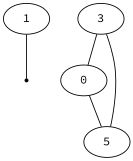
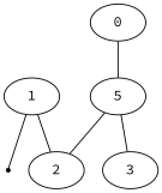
  graph {
    fontname="Source Code Pro"
    node [fontname="Source Code Pro"]
    edge [fontname="Source Code Pro"]
    n1 [label=1]
+   n2 [label=2]
    factor0 [shape=point]
    n4 [label=3]
    n5 [label=0]
    n6 [label=5]
+   n1 -- n2
    n1 -- factor0
-   n4 -- n5
    n5 -- n6
+   n6 -- n2
    n6 -- n4
  }
